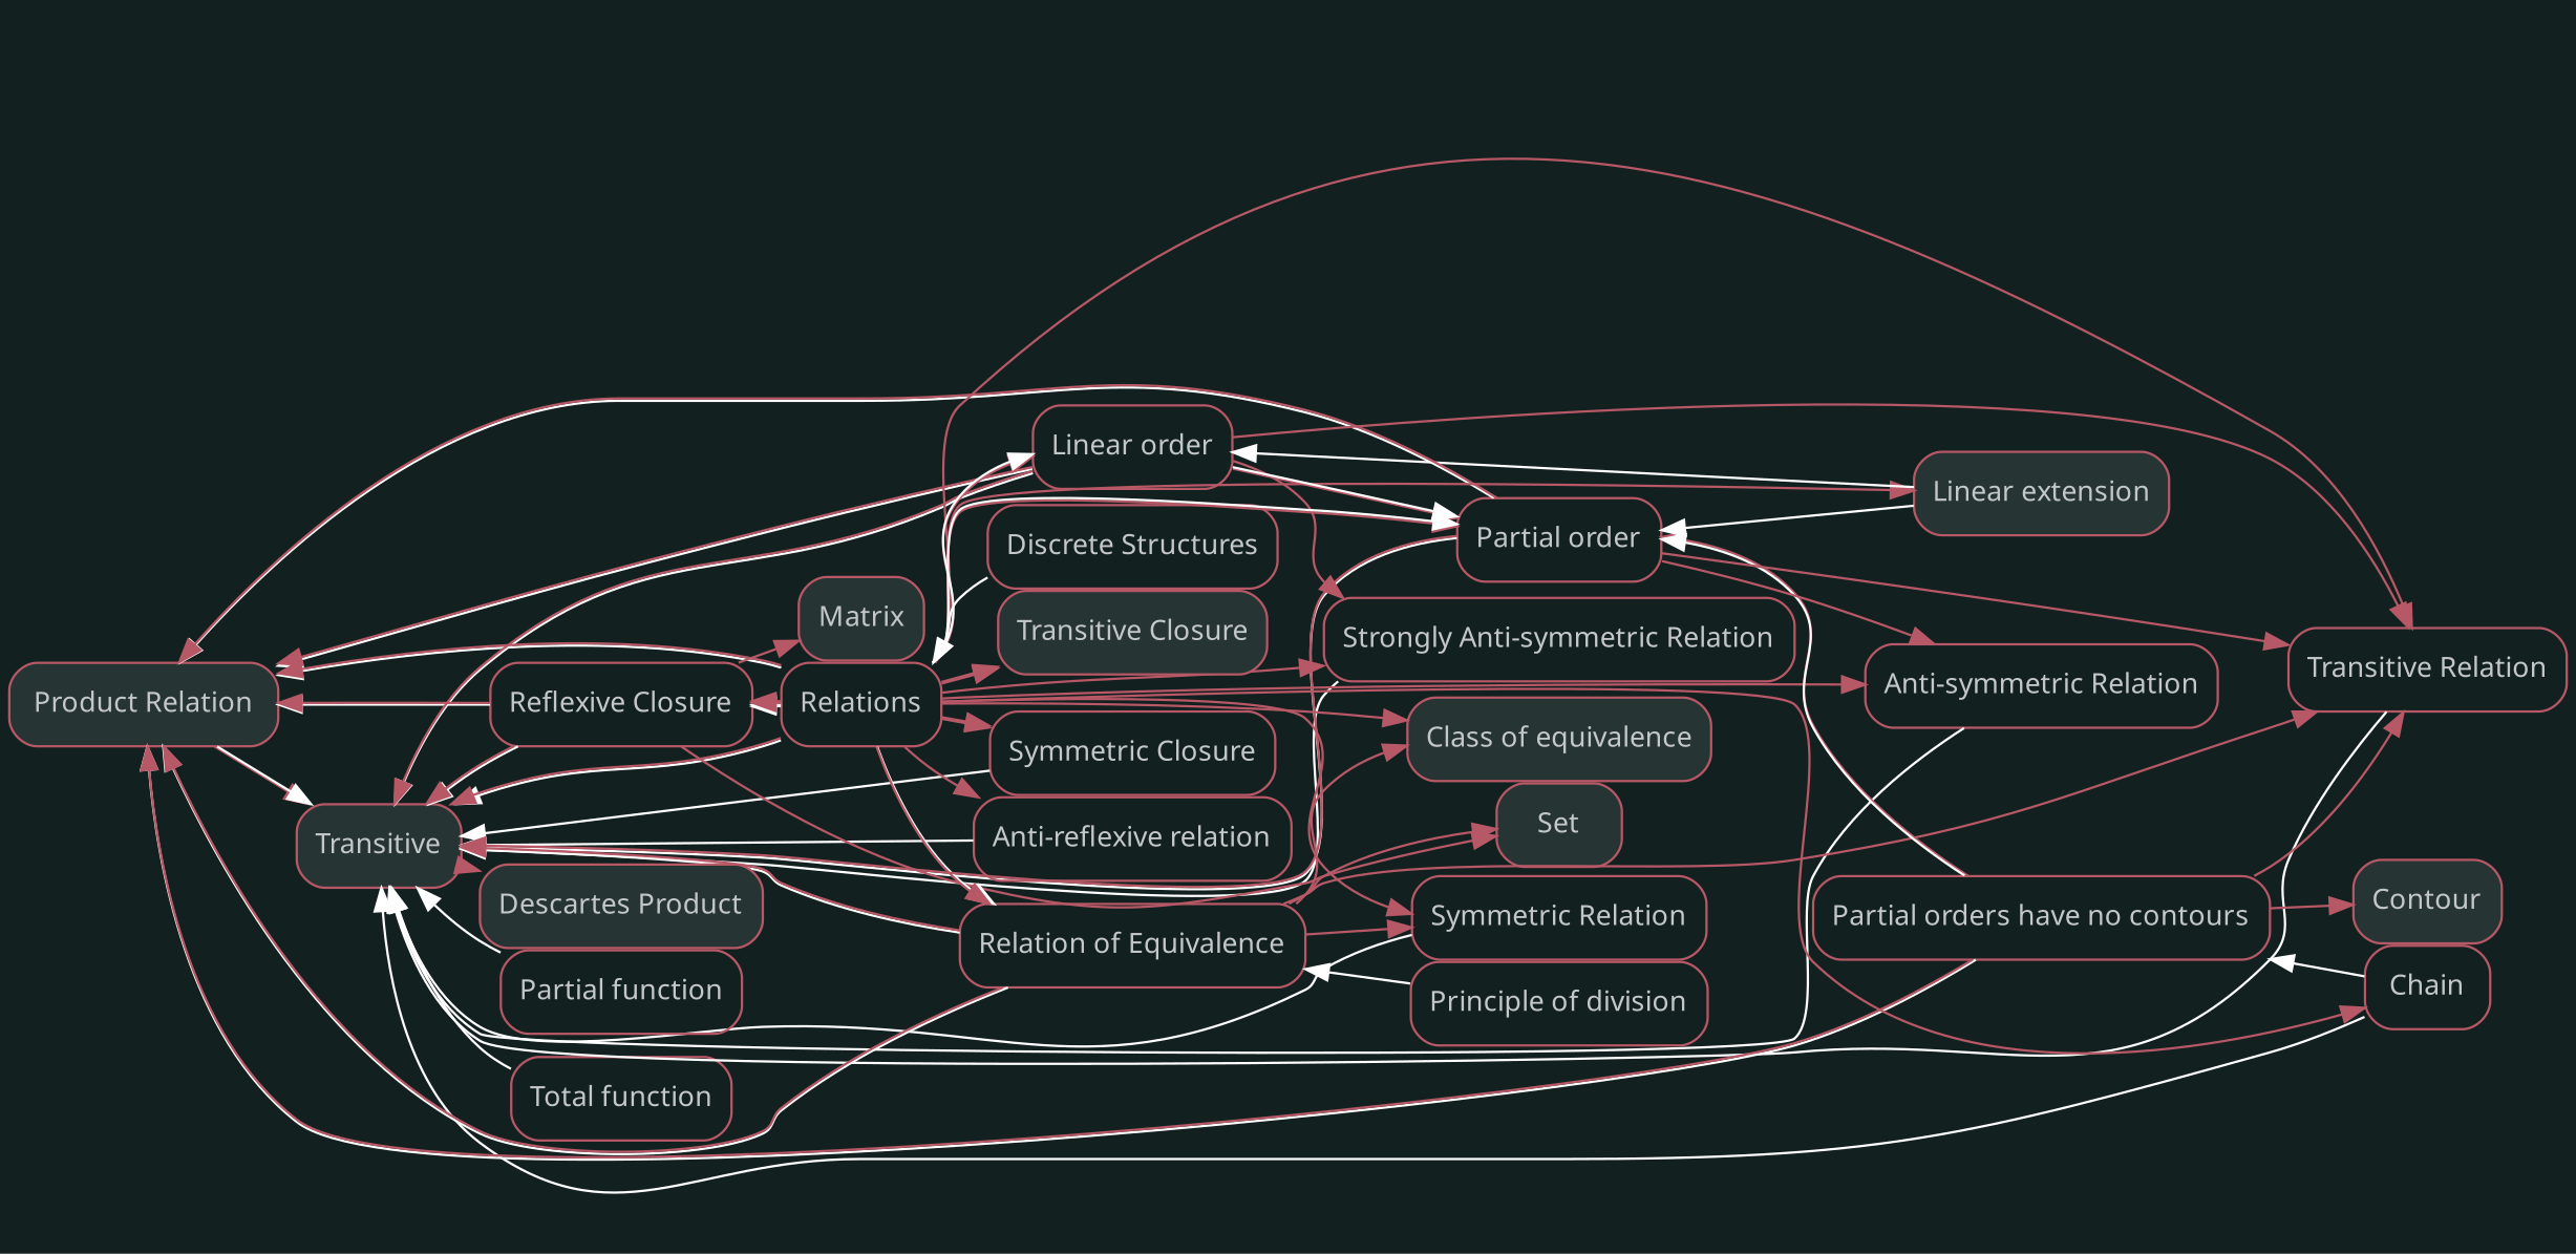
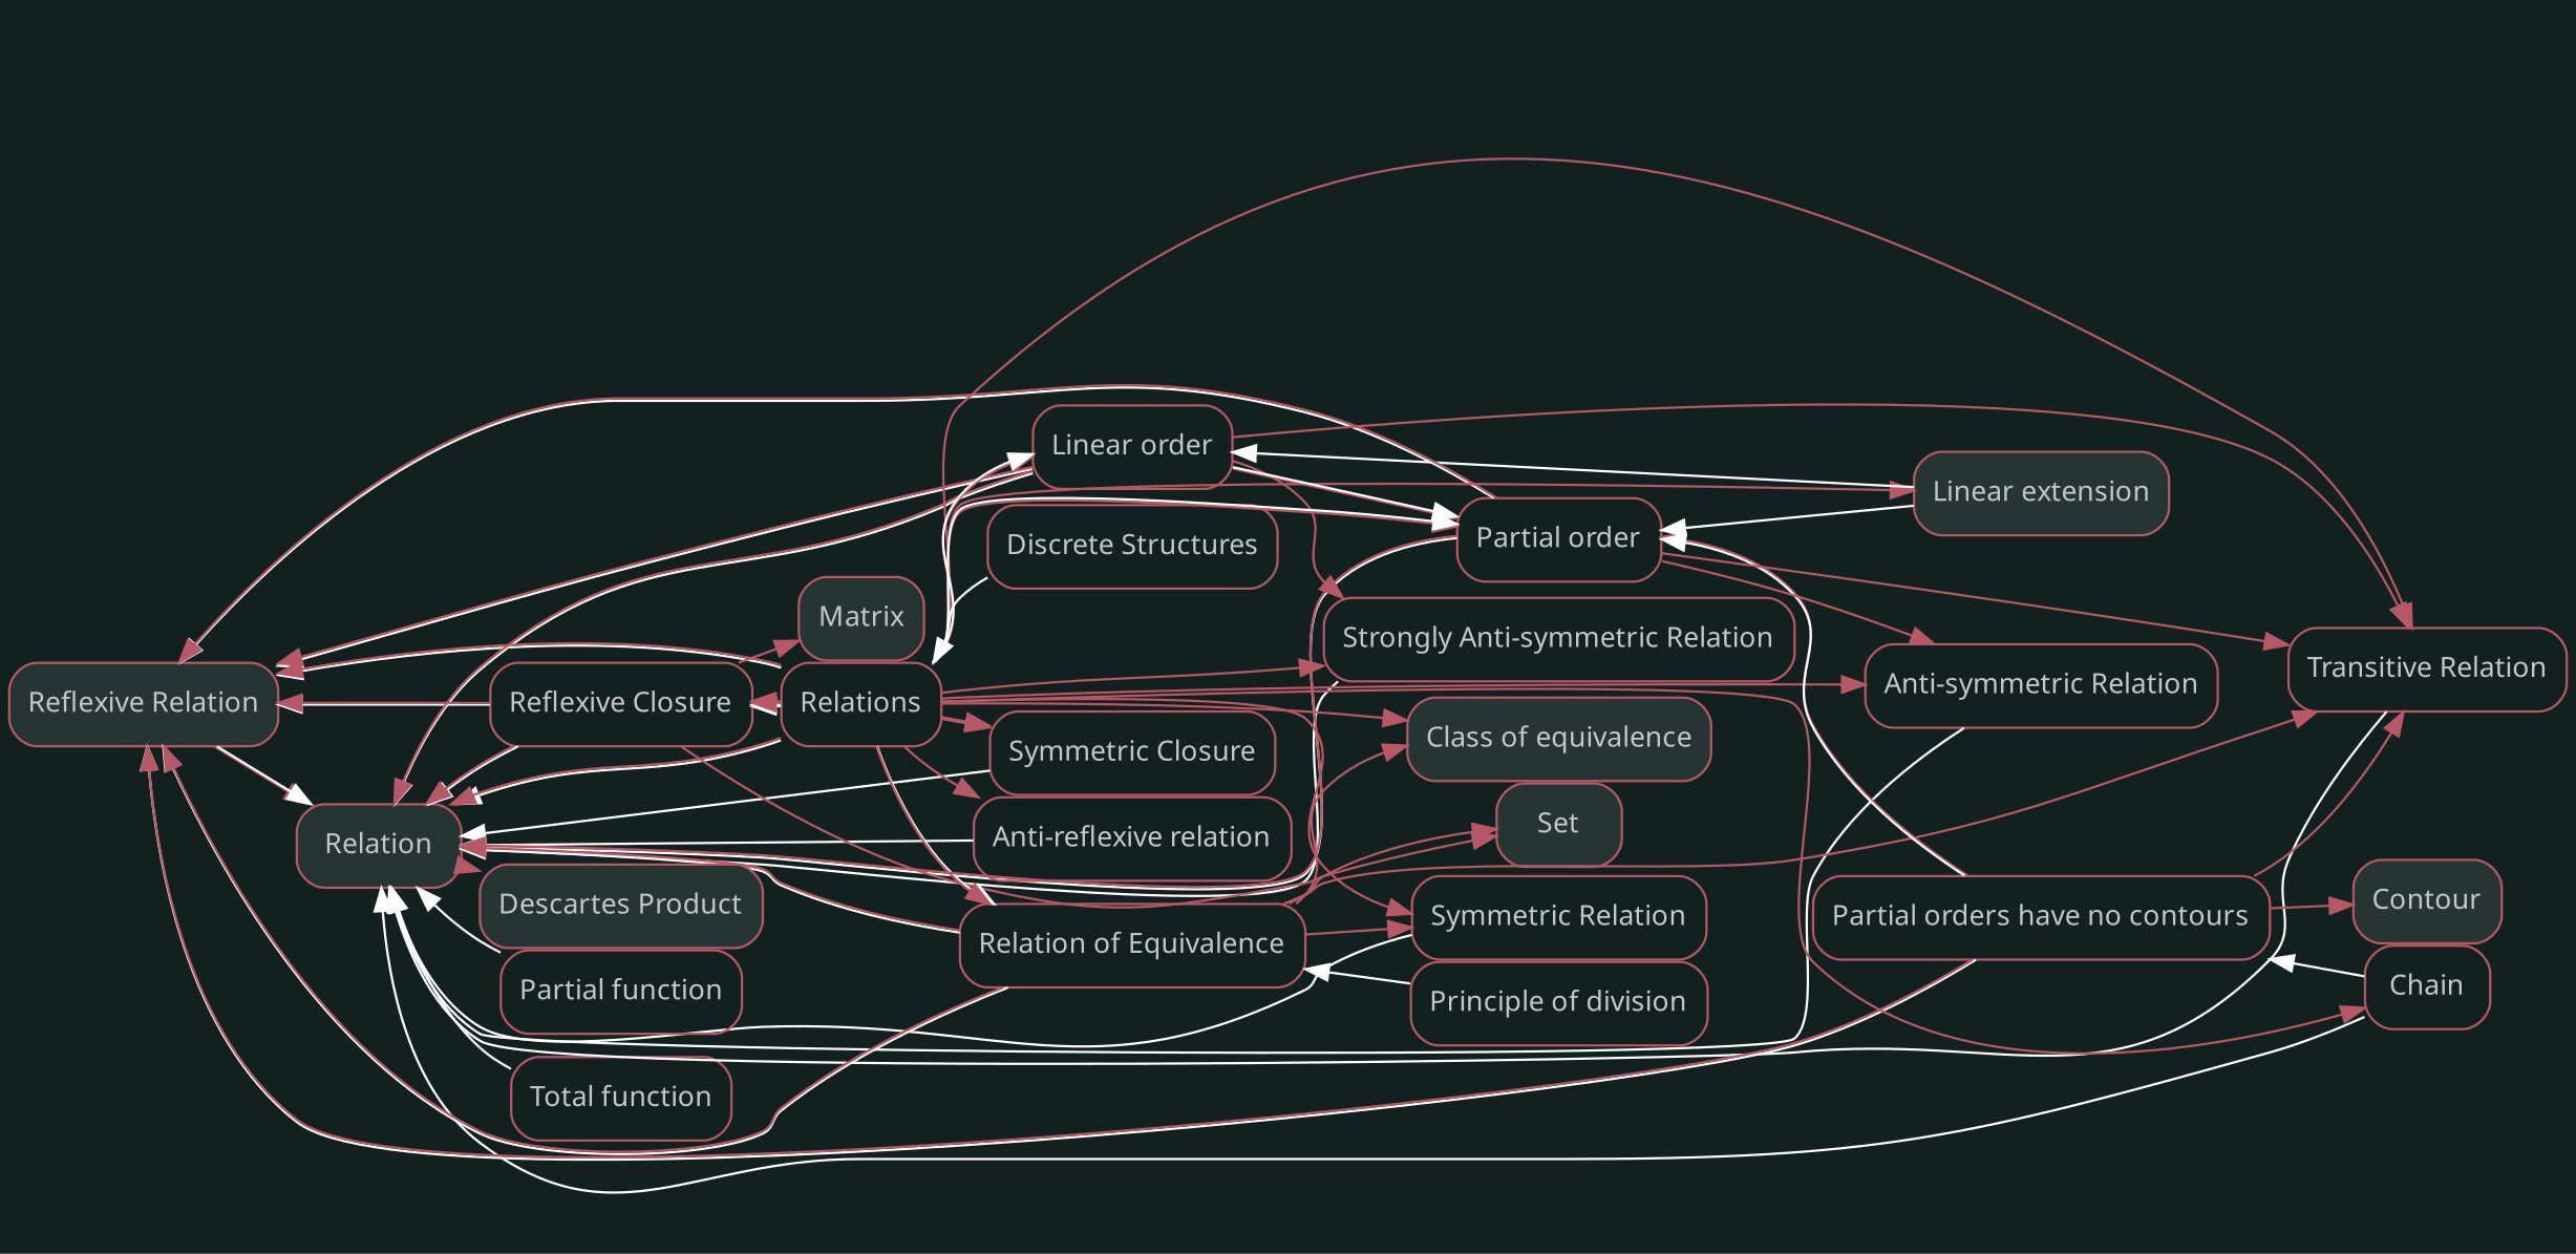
  digraph {
    bgcolor="#132020"
    nodesep=0
    rankdir=LR
    ranksep=0
    node [color="#b75867" fillcolor="#FFFFFF" fontcolor="#c4c7c7" fontname=sans fontsize="12px" labelfontname=sans shape=rectangle style=rounded]
    edge [color="#b75867"]
-   n1 [fillcolor="#273434" label="Product Relation" style="rounded,filled"]
-   n2 [fillcolor="#273434" label=Transitive style="rounded,filled"]
+   n1 [fillcolor="#273434" label="Reflexive Relation" style="rounded,filled"]
+   n2 [fillcolor="#273434" label=Relation style="rounded,filled"]
    n3 [label="Reflexive Closure"]
    n4 [label="Relation of Equivalence"]
    n5 [label=Relations]
    n6 [label="Linear order"]
    n7 [label="Partial orders have no contours"]
    n8 [label="Partial order"]
    n9 [fillcolor="#273434" label="Descartes Product" style="rounded,filled"]
    n10 [label="Anti-symmetric Relation"]
    n11 [label=Chain]
    n12 [label="Symmetric Closure"]
    n13 [label="Symmetric Relation"]
    n14 [label="Partial function"]
    n15 [label="Total function"]
    n16 [label="Transitive Relation"]
    n17 [label="Anti-reflexive relation"]
    n18 [label="Strongly Anti-symmetric Relation"]
    n19 [fillcolor="#273434" label=Matrix style="rounded,filled"]
    n20 [fillcolor="#273434" label=Set style="rounded,filled"]
    n21 [fillcolor="#273434" label="Class of equivalence" style="rounded,filled"]
    n22 [fillcolor="#273434" label="Linear extension" style="rounded,filled"]
-   n23 [fillcolor="#273434" label="Transitive Closure" style="rounded,filled"]
    n24 [label="Principle of division"]
    n25 [label="Discrete Structures"]
    n26 [fillcolor="#273434" label=Contour style="rounded,filled"]
    subgraph sub_1 {
      n1
      n2
    }
    subgraph sub_2 {
      n1
      n3
      n4
      n5
      n6
      n7
      n8
    }
    subgraph sub_3 {
      n2
      n9
    }
    subgraph sub_4 {
      n1
      n2
      n3
      n4
      n5
      n6
      n8
      n10
      n11
      n12
      n13
      n14
      n15
      n16
      n17
      n18
    }
    subgraph sub_5 {
      n1
      n2
      n3
      n19
      n20
    }
    subgraph sub_6 {
      n3
      n5
    }
    subgraph sub_7 {
      n1
      n2
      n4
      n13
      n16
      n20
      n21
    }
    subgraph sub_8 {
      n1
      n2
      n3
      n4
      n5
      n6
      n8
      n10
      n11
      n12
      n13
      n16
      n17
      n18
      n21
      n22
-     n23
    }
    subgraph sub_9 {
      n4
      n5
      n24
    }
    subgraph sub_10 {
      n5
      n25
    }
    subgraph sub_11 {
      n1
      n2
      n6
      n8
      n16
      n18
    }
    subgraph sub_12 {
      n5
      n6
      n22
    }
    subgraph sub_13 {
      n1
      n7
      n8
      n16
      n26
    }
    subgraph sub_14 {
      n7
      n11
    }
    subgraph sub_15 {
      n1
      n2
      n8
      n10
      n16
    }
    subgraph sub_16 {
      n5
      n6
      n7
      n8
      n22
    }
    n1 -> n2
    n1 -> n3 [color="#FFFFFF" dir=back]
    n1 -> n4 [color="#FFFFFF" dir=back]
    n1 -> n5 [color="#FFFFFF" dir=back]
    n1 -> n6 [color="#FFFFFF" dir=back]
    n1 -> n7 [color="#FFFFFF" dir=back]
    n1 -> n8 [color="#FFFFFF" dir=back]
    n2 -> n1 [color="#FFFFFF" dir=back]
    n2 -> n3 [color="#FFFFFF" dir=back]
    n2 -> n4 [color="#FFFFFF" dir=back]
    n2 -> n5 [color="#FFFFFF" dir=back]
    n2 -> n6 [color="#FFFFFF" dir=back]
    n2 -> n8 [color="#FFFFFF" dir=back]
    n2 -> n9
    n2 -> n10 [color="#FFFFFF" dir=back]
    n2 -> n11 [color="#FFFFFF" dir=back]
    n2 -> n12 [color="#FFFFFF" dir=back]
    n2 -> n13 [color="#FFFFFF" dir=back]
    n2 -> n14 [color="#FFFFFF" dir=back]
    n2 -> n15 [color="#FFFFFF" dir=back]
    n2 -> n16 [color="#FFFFFF" dir=back]
    n2 -> n17 [color="#FFFFFF" dir=back]
    n2 -> n18 [color="#FFFFFF" dir=back]
    n3 -> n1
    n3 -> n2
    n3 -> n5 [color="#FFFFFF" dir=back]
    n3 -> n5 [color="#FFFFFF" dir=back]
    n3 -> n19
    n3 -> n20
    n4 -> n1
    n4 -> n2
    n4 -> n5 [color="#FFFFFF" dir=back]
    n4 -> n13
    n4 -> n16
    n4 -> n20
    n4 -> n21
    n4 -> n24 [color="#FFFFFF" dir=back]
    n5 -> n1
    n5 -> n2
    n5 -> n3
    n5 -> n3
    n5 -> n4
    n5 -> n6
    n5 -> n8
    n5 -> n10
    n5 -> n11
    n5 -> n12
    n5 -> n12
    n5 -> n13
    n5 -> n16
    n5 -> n17
    n5 -> n18
    n5 -> n21
    n5 -> n22
-   n5 -> n23
-   n5 -> n23
    n5 -> n25 [color="#FFFFFF" dir=back]
    n6 -> n1
    n6 -> n2
    n6 -> n5 [color="#FFFFFF" dir=back]
    n6 -> n8
    n6 -> n16
    n6 -> n18
    n6 -> n22 [color="#FFFFFF" dir=back]
    n7 -> n1
    n7 -> n8
    n7 -> n11 [color="#FFFFFF" dir=back]
    n7 -> n16
    n7 -> n26
    n8 -> n1
    n8 -> n2
    n8 -> n5 [color="#FFFFFF" dir=back]
    n8 -> n6 [color="#FFFFFF" dir=back]
    n8 -> n7 [color="#FFFFFF" dir=back]
    n8 -> n10
    n8 -> n16
    n8 -> n22 [color="#FFFFFF" dir=back]
  }
